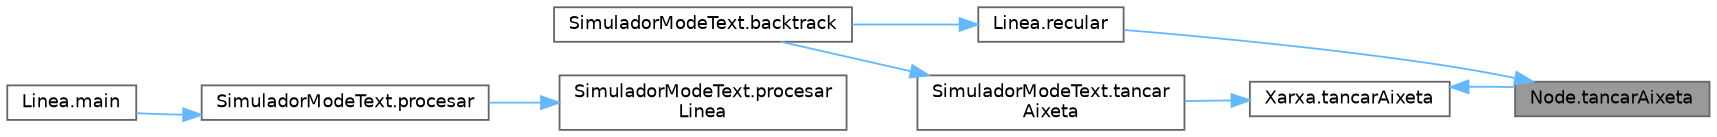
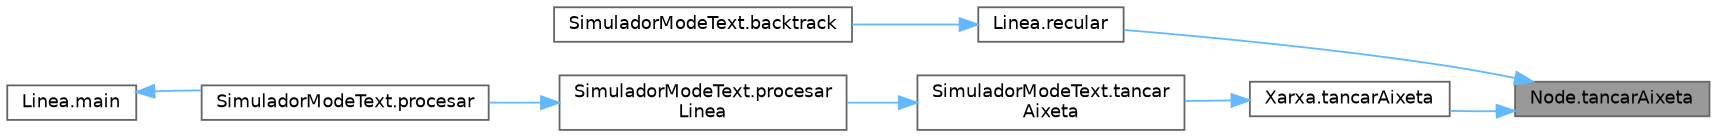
  digraph {
    rankdir=RL
    node [color=grey40 fillcolor=white fontname=Helvetica fontsize=10 shape=box style=filled]
    edge [color=steelblue1 dir=back fontname=Helvetica fontsize=10 labelfontname=Helvetica labelfontsize=10 style=solid]
    n1 [color=gray40 fillcolor=grey60 fontcolor=black height=0.2 label="Node.tancarAixeta" width=0.4]
    n2 [height=0.2 label="Linea.recular" width=0.4]
    n3 [height=0.2 label="Xarxa.tancarAixeta" width=0.4]
    n4 [height=0.2 label="SimuladorModeText.backtrack" width=0.4]
    n5 [height=0.2 label="SimuladorModeText.tancar\lAixeta" width=0.4]
    n6 [height=0.2 label="SimuladorModeText.procesar\lLinea" width=0.4]
    n7 [height=0.2 label="SimuladorModeText.procesar" width=0.4]
    n8 [height=0.2 label="Linea.main" width=0.4]
    n1 -> n2
-   n3 -> n1
+   n1 -> n3
    n2 -> n4
    n3 -> n5
-   n5 -> n4
+   n5 -> n6
    n6 -> n7
-   n7 -> n8
+   n8 -> n7
  }
